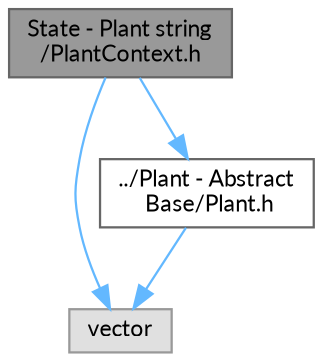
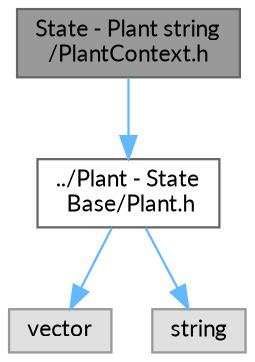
  digraph {
    fontname=Lato
    node [color=grey60 fillcolor="#E0E0E0" fontname=Lato fontsize=10 shape=box style=filled]
    edge [color=steelblue1 fontname=Lato fontsize=10 labelfontname=Helvetica labelfontsize=10 style=solid]
    n1 [color=gray40 fillcolor=grey60 fontcolor=black height=0.2 label="State - Plant string\l/PlantContext.h" width=0.4]
    n2 [height=0.2 label=vector width=0.4]
-   n3 [color=grey40 fillcolor=white height=0.2 label="../Plant - Abstract\l Base/Plant.h" width=0.4]
-   n1 -> n2
+   n3 [color=grey40 fillcolor=white height=0.2 label="../Plant - State\l Base/Plant.h" width=0.4]
+   n4 [height=0.2 label=string width=0.4]
    n1 -> n3
    n3 -> n2
+   n3 -> n4
  }
